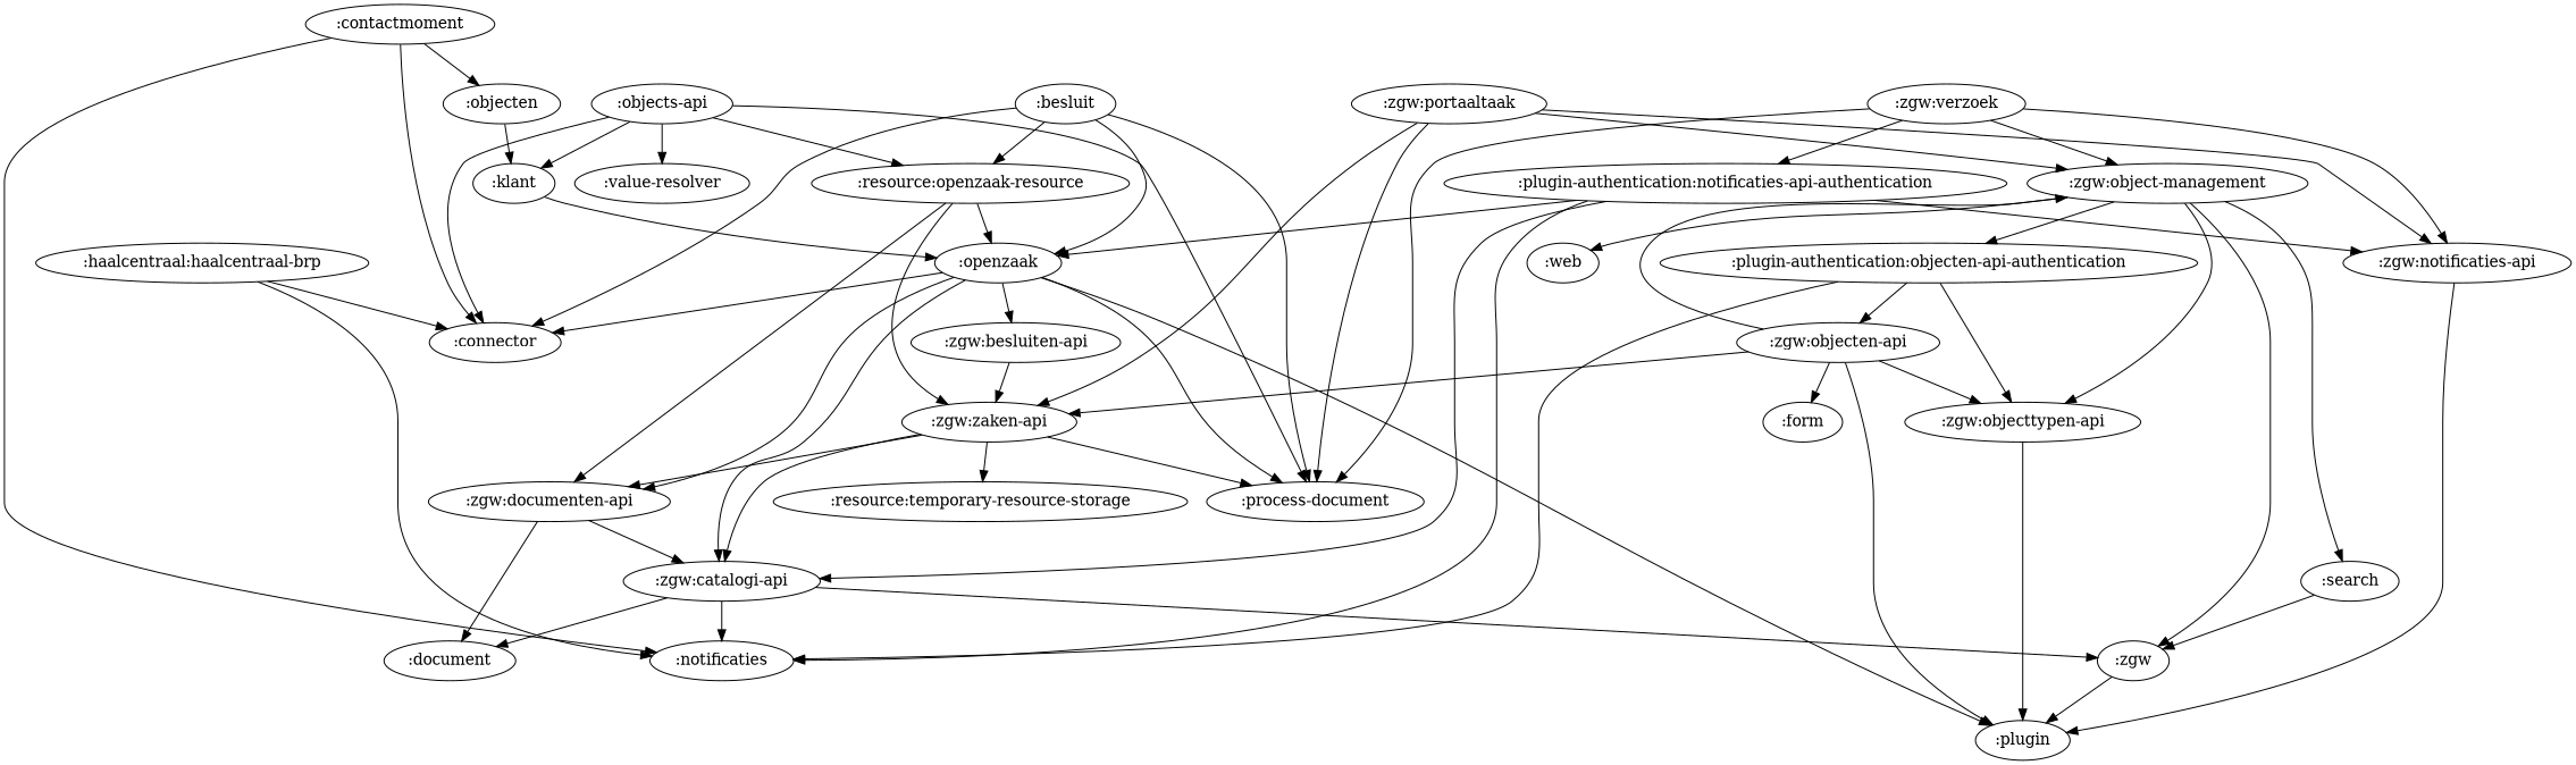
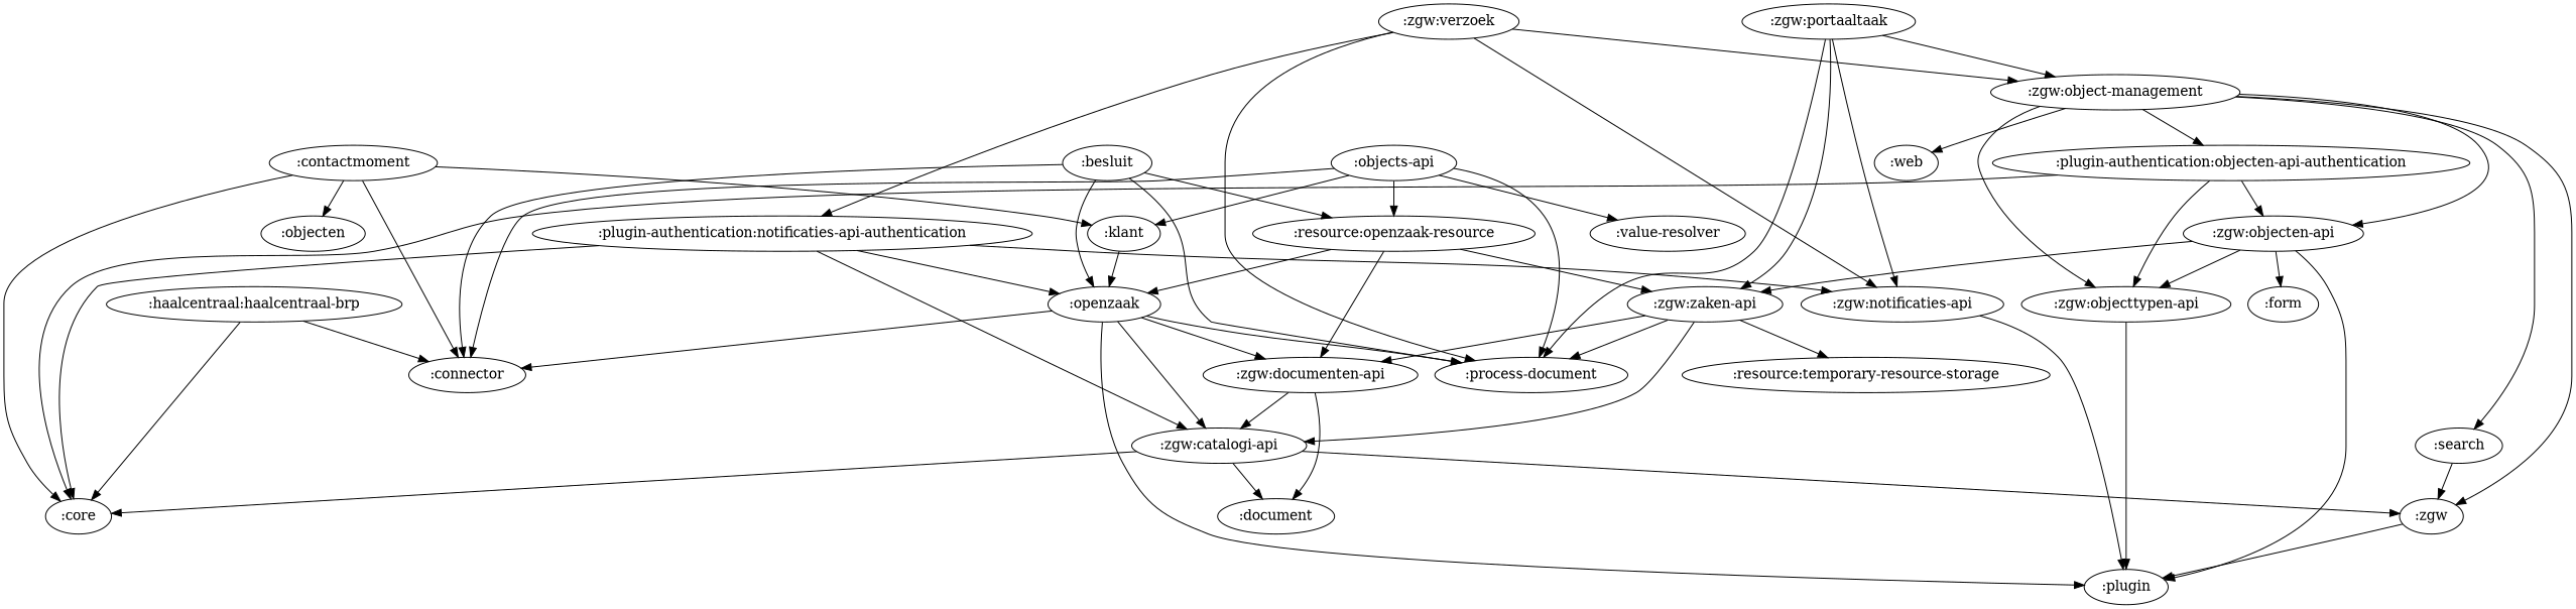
  digraph {
    ":besluit"
    ":connector"
    ":openzaak"
    ":process-document"
    ":resource:openzaak-resource"
    ":plugin"
-   ":zgw:besluiten-api"
    ":zgw:catalogi-api"
    ":zgw:documenten-api"
    ":zgw:zaken-api"
-   ":core" [label=":notificaties"]
+   ":core"
    ":zgw"
    ":document"
    ":resource:temporary-resource-storage"
    ":contactmoment"
    ":klant"
    n17 [label=":objecten"]
    ":haalcentraal:haalcentraal-brp"
    ":objects-api"
    ":value-resolver"
    ":plugin-authentication:notificaties-api-authentication"
    ":zgw:notificaties-api"
    ":plugin-authentication:objecten-api-authentication"
    ":zgw:objecten-api"
    ":zgw:objecttypen-api"
    ":form"
    ":search"
    ":zgw:object-management"
    ":web"
    ":zgw:portaaltaak"
    ":zgw:verzoek"
    ":besluit" -> ":connector"
    ":besluit" -> ":openzaak"
    ":besluit" -> ":process-document"
    ":besluit" -> ":resource:openzaak-resource"
    ":openzaak" -> ":connector"
    ":openzaak" -> ":process-document"
    ":openzaak" -> ":plugin"
-   ":openzaak" -> ":zgw:besluiten-api"
    ":openzaak" -> ":zgw:catalogi-api"
    ":openzaak" -> ":zgw:documenten-api"
    ":resource:openzaak-resource" -> ":openzaak"
    ":resource:openzaak-resource" -> ":zgw:documenten-api"
    ":resource:openzaak-resource" -> ":zgw:zaken-api"
-   ":zgw:besluiten-api" -> ":zgw:zaken-api"
    ":zgw:catalogi-api" -> ":core"
    ":zgw:catalogi-api" -> ":zgw"
    ":zgw:catalogi-api" -> ":document"
    ":zgw:documenten-api" -> ":zgw:catalogi-api"
    ":zgw:documenten-api" -> ":document"
    ":zgw:zaken-api" -> ":process-document"
    ":zgw:zaken-api" -> ":zgw:catalogi-api"
    ":zgw:zaken-api" -> ":zgw:documenten-api"
    ":zgw:zaken-api" -> ":resource:temporary-resource-storage"
    ":zgw" -> ":plugin"
    ":contactmoment" -> ":connector"
    ":contactmoment" -> ":core"
-   n17 -> ":klant"
+   ":contactmoment" -> ":klant"
    ":contactmoment" -> n17
    ":klant" -> ":openzaak"
    ":haalcentraal:haalcentraal-brp" -> ":connector"
    ":haalcentraal:haalcentraal-brp" -> ":core"
    ":objects-api" -> ":connector"
    ":objects-api" -> ":process-document"
    ":objects-api" -> ":resource:openzaak-resource"
    ":objects-api" -> ":klant"
    ":objects-api" -> ":value-resolver"
    ":plugin-authentication:notificaties-api-authentication" -> ":openzaak"
    ":plugin-authentication:notificaties-api-authentication" -> ":zgw:catalogi-api"
    ":plugin-authentication:notificaties-api-authentication" -> ":core"
    ":plugin-authentication:notificaties-api-authentication" -> ":zgw:notificaties-api"
    ":zgw:notificaties-api" -> ":plugin"
    ":plugin-authentication:objecten-api-authentication" -> ":core"
    ":plugin-authentication:objecten-api-authentication" -> ":zgw:objecten-api"
    ":plugin-authentication:objecten-api-authentication" -> ":zgw:objecttypen-api"
    ":zgw:objecten-api" -> ":plugin"
    ":zgw:objecten-api" -> ":zgw:zaken-api"
    ":zgw:objecten-api" -> ":zgw:objecttypen-api"
    ":zgw:objecten-api" -> ":form"
    ":zgw:objecttypen-api" -> ":plugin"
    ":search" -> ":zgw"
    ":zgw:object-management" -> ":zgw"
    ":zgw:object-management" -> ":plugin-authentication:objecten-api-authentication"
-   ":zgw:objecten-api" -> ":zgw:object-management"
+   ":zgw:object-management" -> ":zgw:objecten-api"
    ":zgw:object-management" -> ":zgw:objecttypen-api"
    ":zgw:object-management" -> ":search"
    ":zgw:object-management" -> ":web"
    ":zgw:portaaltaak" -> ":process-document"
    ":zgw:portaaltaak" -> ":zgw:zaken-api"
    ":zgw:portaaltaak" -> ":zgw:notificaties-api"
    ":zgw:portaaltaak" -> ":zgw:object-management"
    ":zgw:verzoek" -> ":process-document"
    ":zgw:verzoek" -> ":plugin-authentication:notificaties-api-authentication"
    ":zgw:verzoek" -> ":zgw:notificaties-api"
    ":zgw:verzoek" -> ":zgw:object-management"
  }
